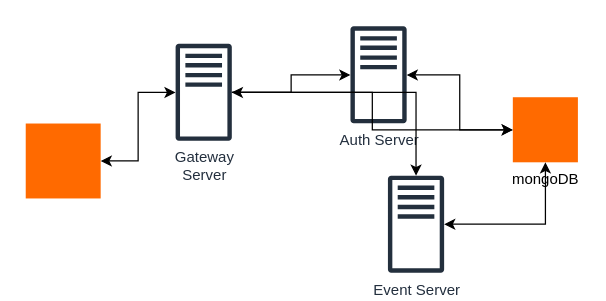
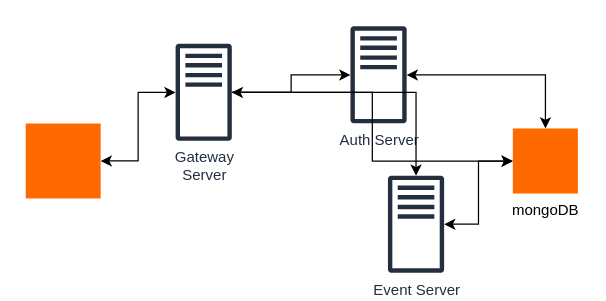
  <mxCell id="0" />
  <mxCell id="1" parent="0" />
  <mxCell id="2" style="edgeStyle=orthogonalEdgeStyle;rounded=0;orthogonalLoop=1;jettySize=auto;html=1;startArrow=classic;startFill=1;" edge="1" parent="1" source="3" target="4"><mxGeometry relative="1" as="geometry" /></mxCell>
  <mxCell id="3" value="Auth Server" style="sketch=0;outlineConnect=0;fontColor=#232F3E;gradientColor=none;fillColor=#232F3D;strokeColor=none;dashed=0;verticalLabelPosition=bottom;verticalAlign=top;align=center;html=1;fontSize=12;fontStyle=0;aspect=fixed;pointerEvents=1;shape=mxgraph.aws4.traditional_server;" vertex="1" parent="1"><mxGeometry x="280" y="20.4" width="45" height="78" as="geometry" /></mxCell>
- <mxCell id="4" value="mongoDB" style="points=[];aspect=fixed;html=1;align=center;shadow=0;dashed=0;fillColor=#FF6A00;strokeColor=none;shape=mxgraph.alibaba_cloud.mongodb;verticalAlign=top;labelPosition=center;verticalLabelPosition=bottom;" vertex="1" parent="1"><mxGeometry x="410" y="77.35" width="52.1" height="52.1" as="geometry" /></mxCell>
+ <mxCell id="4" value="mongoDB" style="points=[];aspect=fixed;html=1;align=center;shadow=0;dashed=0;fillColor=#FF6A00;strokeColor=none;shape=mxgraph.alibaba_cloud.mongodb;verticalAlign=top;labelPosition=center;verticalLabelPosition=bottom;" vertex="1" parent="1"><mxGeometry x="410" y="102.35" width="52.1" height="52.1" as="geometry" /></mxCell>
  <mxCell id="5" style="edgeStyle=orthogonalEdgeStyle;rounded=0;orthogonalLoop=1;jettySize=auto;html=1;startArrow=classic;startFill=1;" edge="1" parent="1" source="6" target="12"><mxGeometry relative="1" as="geometry" /></mxCell>
  <mxCell id="6" value="" style="points=[];aspect=fixed;html=1;align=center;shadow=0;dashed=0;fillColor=#FF6A00;strokeColor=none;shape=mxgraph.alibaba_cloud.user;" vertex="1" parent="1"><mxGeometry x="20" y="98.4" width="60" height="60" as="geometry" /></mxCell>
  <mxCell id="7" style="edgeStyle=orthogonalEdgeStyle;rounded=0;orthogonalLoop=1;jettySize=auto;html=1;startArrow=classic;startFill=1;" edge="1" parent="1" source="8" target="4"><mxGeometry relative="1" as="geometry" /></mxCell>
  <mxCell id="8" value="Event Server" style="sketch=0;outlineConnect=0;fontColor=#232F3E;gradientColor=none;fillColor=#232F3D;strokeColor=none;dashed=0;verticalLabelPosition=bottom;verticalAlign=top;align=center;html=1;fontSize=12;fontStyle=0;aspect=fixed;pointerEvents=1;shape=mxgraph.aws4.traditional_server;" vertex="1" parent="1"><mxGeometry x="310" y="140" width="45" height="78" as="geometry" /></mxCell>
  <mxCell id="9" style="edgeStyle=orthogonalEdgeStyle;rounded=0;orthogonalLoop=1;jettySize=auto;html=1;" edge="1" parent="1" source="12" target="3"><mxGeometry relative="1" as="geometry" /></mxCell>
  <mxCell id="10" style="edgeStyle=orthogonalEdgeStyle;rounded=0;orthogonalLoop=1;jettySize=auto;html=1;" edge="1" parent="1" source="12" target="8"><mxGeometry relative="1" as="geometry" /></mxCell>
  <mxCell id="11" style="edgeStyle=orthogonalEdgeStyle;rounded=0;orthogonalLoop=1;jettySize=auto;html=1;startArrow=classic;startFill=1;" edge="1" parent="1" source="12" target="4"><mxGeometry relative="1" as="geometry" /></mxCell>
  <mxCell id="12" value="Gateway&lt;div&gt;Server&lt;/div&gt;" style="sketch=0;outlineConnect=0;fontColor=#232F3E;gradientColor=none;fillColor=#232F3D;strokeColor=none;dashed=0;verticalLabelPosition=bottom;verticalAlign=top;align=center;html=1;fontSize=12;fontStyle=0;aspect=fixed;pointerEvents=1;shape=mxgraph.aws4.traditional_server;" vertex="1" parent="1"><mxGeometry x="140" y="34.4" width="45" height="78" as="geometry" /></mxCell>
